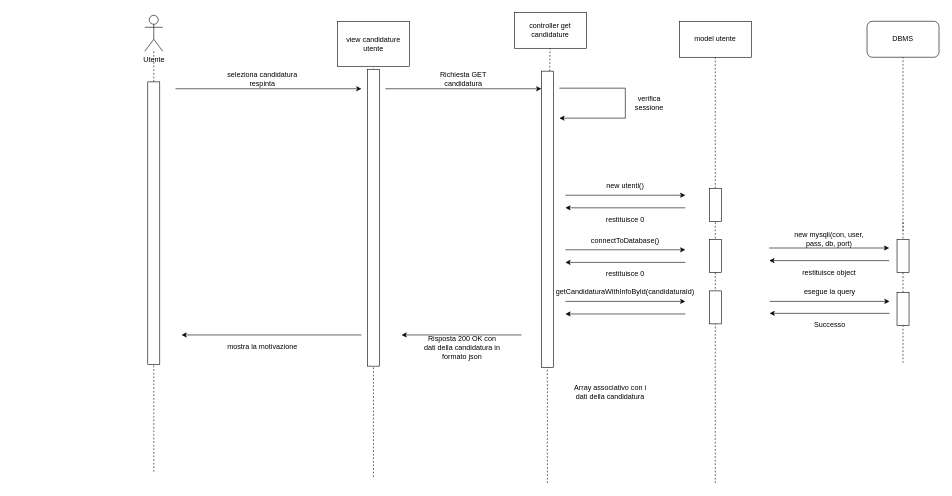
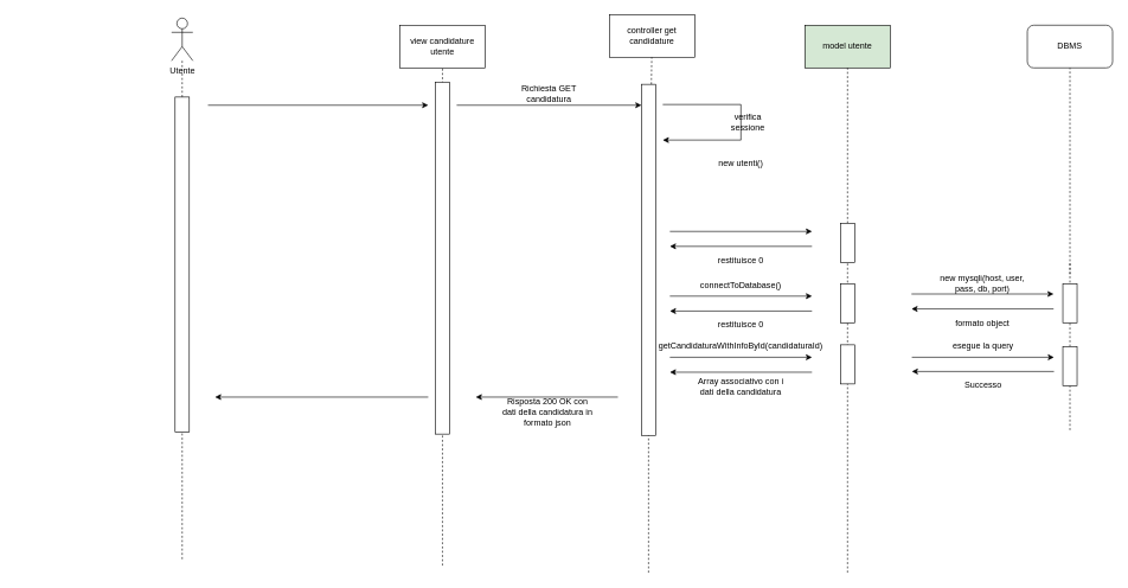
  <mxCell id="0" />
  <mxCell id="1" parent="0" />
  <mxCell id="2" value="Utente" style="shape=umlActor;verticalLabelPosition=bottom;verticalAlign=top;html=1;outlineConnect=0;" parent="1" vertex="1"><mxGeometry x="240.75" y="25" width="30" height="60" as="geometry" /></mxCell>
  <mxCell id="3" value="" style="endArrow=none;dashed=1;html=1;rounded=0;" parent="1" source="31" target="2" edge="1"><mxGeometry width="50" height="50" relative="1" as="geometry"><mxPoint x="255.75" y="786" as="sourcePoint" /><mxPoint x="270.75" y="366" as="targetPoint" /><Array as="points" /></mxGeometry></mxCell>
  <mxCell id="4" value="controller get candidature" style="rounded=0;whiteSpace=wrap;html=1;" parent="1" vertex="1"><mxGeometry x="857" y="20" width="120" height="60" as="geometry" /></mxCell>
  <mxCell id="5" value="" style="endArrow=none;dashed=1;html=1;rounded=0;" parent="1" source="40" target="4" edge="1"><mxGeometry width="50" height="50" relative="1" as="geometry"><mxPoint x="912" y="805" as="sourcePoint" /><mxPoint x="911.5" y="255" as="targetPoint" /></mxGeometry></mxCell>
- <mxCell id="6" value="model utente" style="rounded=0;whiteSpace=wrap;html=1;" parent="1" vertex="1"><mxGeometry x="1132" y="35" width="120" height="60" as="geometry" /></mxCell>
+ <mxCell id="6" value="model utente" style="rounded=0;whiteSpace=wrap;html=1;fillColor=#d5e8d4;" parent="1" vertex="1"><mxGeometry x="1132" y="35" width="120" height="60" as="geometry" /></mxCell>
  <mxCell id="7" value="" style="endArrow=none;dashed=1;html=1;rounded=0;entryX=0.5;entryY=1;entryDx=0;entryDy=0;" parent="1" source="15" target="6" edge="1"><mxGeometry width="50" height="50" relative="1" as="geometry"><mxPoint x="1191.5" y="495" as="sourcePoint" /><mxPoint x="1191.5" y="245" as="targetPoint" /></mxGeometry></mxCell>
  <mxCell id="8" value="" style="endArrow=classic;html=1;rounded=0;" parent="1" edge="1"><mxGeometry width="50" height="50" relative="1" as="geometry"><mxPoint x="642" y="147.5" as="sourcePoint" /><mxPoint x="902" y="147.5" as="targetPoint" /></mxGeometry></mxCell>
  <mxCell id="9" value="Richiesta GET candidatura" style="text;html=1;align=center;verticalAlign=middle;whiteSpace=wrap;rounded=0;" parent="1" vertex="1"><mxGeometry x="702" y="116.5" width="140" height="30" as="geometry" /></mxCell>
  <mxCell id="10" value="" style="endArrow=classic;html=1;rounded=0;" parent="1" edge="1"><mxGeometry width="50" height="50" relative="1" as="geometry"><mxPoint x="942" y="325" as="sourcePoint" /><mxPoint x="1142" y="325" as="targetPoint" /></mxGeometry></mxCell>
- <mxCell id="11" value="new utenti()" style="text;html=1;align=center;verticalAlign=middle;whiteSpace=wrap;rounded=0;" parent="1" vertex="1"><mxGeometry x="972" y="295" width="140" height="30" as="geometry" /></mxCell>
+ <mxCell id="11" value="new utenti()" style="text;html=1;align=center;verticalAlign=middle;whiteSpace=wrap;rounded=0;" parent="1" vertex="1"><mxGeometry x="972" y="215" width="140" height="30" as="geometry" /></mxCell>
  <mxCell id="12" value="" style="endArrow=classic;html=1;rounded=0;" parent="1" edge="1"><mxGeometry width="50" height="50" relative="1" as="geometry"><mxPoint x="1142" y="346" as="sourcePoint" /><mxPoint x="942" y="346" as="targetPoint" /></mxGeometry></mxCell>
  <mxCell id="13" value="restituisce 0" style="text;html=1;align=center;verticalAlign=middle;whiteSpace=wrap;rounded=0;" parent="1" vertex="1"><mxGeometry x="972" y="351" width="140" height="30" as="geometry" /></mxCell>
  <mxCell id="14" value="" style="endArrow=none;dashed=1;html=1;rounded=0;" parent="1" target="15" edge="1"><mxGeometry width="50" height="50" relative="1" as="geometry"><mxPoint x="1192" y="805" as="sourcePoint" /><mxPoint x="1191.5" y="245" as="targetPoint" /></mxGeometry></mxCell>
  <mxCell id="15" value="" style="rounded=0;whiteSpace=wrap;html=1;rotation=90;" parent="1" vertex="1"><mxGeometry x="1164.5" y="331" width="55" height="20" as="geometry" /></mxCell>
  <mxCell id="16" value="" style="endArrow=classic;html=1;rounded=0;" parent="1" edge="1"><mxGeometry width="50" height="50" relative="1" as="geometry"><mxPoint x="942" y="416" as="sourcePoint" /><mxPoint x="1142" y="416" as="targetPoint" /></mxGeometry></mxCell>
  <mxCell id="17" value="connectToDatabase()" style="text;html=1;align=center;verticalAlign=middle;whiteSpace=wrap;rounded=0;" parent="1" vertex="1"><mxGeometry x="972" y="386" width="140" height="30" as="geometry" /></mxCell>
  <mxCell id="18" value="" style="endArrow=classic;html=1;rounded=0;" parent="1" edge="1"><mxGeometry width="50" height="50" relative="1" as="geometry"><mxPoint x="1142" y="437" as="sourcePoint" /><mxPoint x="942" y="437" as="targetPoint" /></mxGeometry></mxCell>
  <mxCell id="19" value="restituisce 0" style="text;html=1;align=center;verticalAlign=middle;whiteSpace=wrap;rounded=0;" parent="1" vertex="1"><mxGeometry x="972" y="442" width="140" height="30" as="geometry" /></mxCell>
  <mxCell id="20" value="" style="rounded=0;whiteSpace=wrap;html=1;rotation=90;" parent="1" vertex="1"><mxGeometry x="1164.5" y="416" width="55" height="20" as="geometry" /></mxCell>
  <mxCell id="21" value="" style="endArrow=classic;html=1;rounded=0;" parent="1" edge="1"><mxGeometry width="50" height="50" relative="1" as="geometry"><mxPoint x="942" y="502" as="sourcePoint" /><mxPoint x="1142" y="502" as="targetPoint" /></mxGeometry></mxCell>
  <mxCell id="22" value="getCandidaturaWithInfoById(candidaturaId)" style="text;html=1;align=center;verticalAlign=middle;whiteSpace=wrap;rounded=0;" parent="1" vertex="1"><mxGeometry x="972" y="472" width="140" height="30" as="geometry" /></mxCell>
  <mxCell id="23" value="" style="endArrow=classic;html=1;rounded=0;" parent="1" edge="1"><mxGeometry width="50" height="50" relative="1" as="geometry"><mxPoint x="1142" y="523" as="sourcePoint" /><mxPoint x="942" y="523" as="targetPoint" /></mxGeometry></mxCell>
- <mxCell id="24" value="Array associativo con i dati della candidatura" style="text;html=1;align=center;verticalAlign=middle;whiteSpace=wrap;rounded=0;" parent="1" vertex="1"><mxGeometry x="947" y="638" width="140" height="30" as="geometry" /></mxCell>
+ <mxCell id="24" value="Array associativo con i dati della candidatura" style="text;html=1;align=center;verticalAlign=middle;whiteSpace=wrap;rounded=0;" parent="1" vertex="1"><mxGeometry x="972" y="528" width="140" height="30" as="geometry" /></mxCell>
  <mxCell id="25" value="" style="rounded=0;whiteSpace=wrap;html=1;rotation=90;" parent="1" vertex="1"><mxGeometry x="1164.5" y="502" width="55" height="20" as="geometry" /></mxCell>
- <mxCell id="26" value="view candidature utente" style="rounded=0;whiteSpace=wrap;html=1;" parent="1" vertex="1"><mxGeometry x="562" y="35" width="120" height="75" as="geometry" /></mxCell>
+ <mxCell id="26" value="view candidature utente" style="rounded=0;whiteSpace=wrap;html=1;" parent="1" vertex="1"><mxGeometry x="562" y="35" width="120" height="60" as="geometry" /></mxCell>
  <mxCell id="27" value="" style="endArrow=none;dashed=1;html=1;rounded=0;entryX=0.5;entryY=1;entryDx=0;entryDy=0;" parent="1" target="26" edge="1"><mxGeometry width="50" height="50" relative="1" as="geometry"><mxPoint x="622" y="795" as="sourcePoint" /><mxPoint x="621.5" y="255" as="targetPoint" /></mxGeometry></mxCell>
  <mxCell id="28" value="" style="endArrow=classic;html=1;rounded=0;" parent="1" edge="1"><mxGeometry width="50" height="50" relative="1" as="geometry"><mxPoint x="868.88" y="558" as="sourcePoint" /><mxPoint x="668.88" y="558" as="targetPoint" /></mxGeometry></mxCell>
  <mxCell id="29" value="Risposta 200 OK con dati della candidatura in formato json" style="text;html=1;align=center;verticalAlign=middle;whiteSpace=wrap;rounded=0;" parent="1" vertex="1"><mxGeometry x="705.13" y="564" width="130" height="30" as="geometry" /></mxCell>
  <mxCell id="30" value="" style="endArrow=none;dashed=1;html=1;rounded=0;" parent="1" target="31" edge="1"><mxGeometry width="50" height="50" relative="1" as="geometry"><mxPoint x="255.75" y="786" as="sourcePoint" /><mxPoint x="255.75" y="256" as="targetPoint" /><Array as="points"><mxPoint x="255.75" y="326" /></Array></mxGeometry></mxCell>
  <mxCell id="31" value="" style="rounded=0;whiteSpace=wrap;html=1;rotation=90;" parent="1" vertex="1"><mxGeometry x="20.13" y="361.63" width="471.25" height="20" as="geometry" /></mxCell>
  <mxCell id="32" value="" style="endArrow=classic;html=1;rounded=0;" parent="1" edge="1"><mxGeometry width="50" height="50" relative="1" as="geometry"><mxPoint x="292" y="147.5" as="sourcePoint" /><mxPoint x="602" y="147.5" as="targetPoint" /></mxGeometry></mxCell>
- <mxCell id="33" value="seleziona candidatura respinta" style="text;html=1;align=center;verticalAlign=middle;whiteSpace=wrap;rounded=0;" parent="1" vertex="1"><mxGeometry x="367" y="116.5" width="140" height="30" as="geometry" /></mxCell>
  <mxCell id="34" value="" style="endArrow=classic;html=1;rounded=0;" parent="1" edge="1"><mxGeometry width="50" height="50" relative="1" as="geometry"><mxPoint x="602" y="558" as="sourcePoint" /><mxPoint x="302" y="558" as="targetPoint" /></mxGeometry></mxCell>
- <mxCell id="35" value="mostra la motivazione" style="text;html=1;align=center;verticalAlign=middle;whiteSpace=wrap;rounded=0;" parent="1" vertex="1"><mxGeometry x="372" y="563" width="130" height="30" as="geometry" /></mxCell>
  <mxCell id="36" value="" style="rounded=0;whiteSpace=wrap;html=1;rotation=90;" parent="1" vertex="1"><mxGeometry x="374.5" y="352.5" width="495" height="20" as="geometry" /></mxCell>
  <mxCell id="37" value="" style="endArrow=classic;html=1;rounded=0;" parent="1" edge="1"><mxGeometry width="50" height="50" relative="1" as="geometry"><mxPoint x="932" y="146.5" as="sourcePoint" /><mxPoint x="932" y="196.5" as="targetPoint" /><Array as="points"><mxPoint x="1042" y="146.5" /><mxPoint x="1042" y="166.5" /><mxPoint x="1042" y="196.5" /></Array></mxGeometry></mxCell>
- <mxCell id="38" value="verifica sessione" style="text;html=1;align=center;verticalAlign=middle;whiteSpace=wrap;rounded=0;" parent="1" vertex="1"><mxGeometry x="1042" y="156.5" width="80" height="30" as="geometry" /></mxCell>
+ <mxCell id="38" value="verifica sessione" style="text;html=1;align=center;verticalAlign=middle;whiteSpace=wrap;rounded=0;" parent="1" vertex="1"><mxGeometry x="1012" y="156.5" width="80" height="30" as="geometry" /></mxCell>
  <mxCell id="39" value="" style="endArrow=none;dashed=1;html=1;rounded=0;" parent="1" target="40" edge="1"><mxGeometry width="50" height="50" relative="1" as="geometry"><mxPoint x="912" y="805" as="sourcePoint" /><mxPoint x="912" y="95" as="targetPoint" /></mxGeometry></mxCell>
  <mxCell id="40" value="" style="rounded=0;whiteSpace=wrap;html=1;rotation=90;" parent="1" vertex="1"><mxGeometry x="665.13" y="355" width="493.75" height="20" as="geometry" /></mxCell>
  <mxCell id="41" value="DBMS" style="whiteSpace=wrap;html=1;rounded=1;" vertex="1" parent="1"><mxGeometry x="1445" y="35" width="120" height="60" as="geometry" /></mxCell>
  <mxCell id="42" value="" style="endArrow=none;dashed=1;html=1;rounded=0;entryX=0.5;entryY=1;entryDx=0;entryDy=0;" edge="1" parent="1" target="41"><mxGeometry width="50" height="50" relative="1" as="geometry"><mxPoint x="1505" y="385" as="sourcePoint" /><mxPoint x="1504.5" y="245" as="targetPoint" /></mxGeometry></mxCell>
  <mxCell id="43" value="" style="endArrow=none;dashed=1;html=1;rounded=0;" edge="1" parent="1" source="50"><mxGeometry width="50" height="50" relative="1" as="geometry"><mxPoint x="1505" y="805" as="sourcePoint" /><mxPoint x="1505" y="368.5" as="targetPoint" /></mxGeometry></mxCell>
  <mxCell id="44" value="" style="rounded=0;whiteSpace=wrap;html=1;rotation=90;" vertex="1" parent="1"><mxGeometry x="1477.5" y="416" width="55" height="20" as="geometry" /></mxCell>
  <mxCell id="45" value="" style="endArrow=classic;html=1;rounded=0;" edge="1" parent="1"><mxGeometry width="50" height="50" relative="1" as="geometry"><mxPoint x="1282" y="413" as="sourcePoint" /><mxPoint x="1482" y="413" as="targetPoint" /></mxGeometry></mxCell>
- <mxCell id="46" value="new mysqli(con, user, pass, db, port)" style="text;html=1;align=center;verticalAlign=middle;whiteSpace=wrap;rounded=0;" vertex="1" parent="1"><mxGeometry x="1312" y="383" width="140" height="30" as="geometry" /></mxCell>
+ <mxCell id="46" value="new mysqli(host, user, pass, db, port)" style="text;html=1;align=center;verticalAlign=middle;whiteSpace=wrap;rounded=0;" vertex="1" parent="1"><mxGeometry x="1312" y="383" width="140" height="30" as="geometry" /></mxCell>
  <mxCell id="47" value="" style="endArrow=classic;html=1;rounded=0;" edge="1" parent="1"><mxGeometry width="50" height="50" relative="1" as="geometry"><mxPoint x="1482" y="434" as="sourcePoint" /><mxPoint x="1282" y="434" as="targetPoint" /></mxGeometry></mxCell>
- <mxCell id="48" value="restituisce object" style="text;html=1;align=center;verticalAlign=middle;whiteSpace=wrap;rounded=0;" vertex="1" parent="1"><mxGeometry x="1312" y="439" width="140" height="30" as="geometry" /></mxCell>
+ <mxCell id="48" value="formato object" style="text;html=1;align=center;verticalAlign=middle;whiteSpace=wrap;rounded=0;" vertex="1" parent="1"><mxGeometry x="1312" y="439" width="140" height="30" as="geometry" /></mxCell>
  <mxCell id="49" value="" style="endArrow=none;dashed=1;html=1;rounded=0;" edge="1" parent="1" target="50"><mxGeometry width="50" height="50" relative="1" as="geometry"><mxPoint x="1505" y="604.5" as="sourcePoint" /><mxPoint x="1505" y="-12" as="targetPoint" /></mxGeometry></mxCell>
  <mxCell id="50" value="" style="rounded=0;whiteSpace=wrap;html=1;rotation=90;" vertex="1" parent="1"><mxGeometry x="1477.5" y="504.5" width="55" height="20" as="geometry" /></mxCell>
  <mxCell id="51" value="" style="endArrow=classic;html=1;rounded=0;" edge="1" parent="1"><mxGeometry width="50" height="50" relative="1" as="geometry"><mxPoint x="1282.5" y="502" as="sourcePoint" /><mxPoint x="1482.5" y="502" as="targetPoint" /></mxGeometry></mxCell>
  <mxCell id="52" value="esegue la query" style="text;html=1;align=center;verticalAlign=middle;whiteSpace=wrap;rounded=0;" vertex="1" parent="1"><mxGeometry x="1312.5" y="472" width="140" height="30" as="geometry" /></mxCell>
  <mxCell id="53" value="" style="endArrow=classic;html=1;rounded=0;" edge="1" parent="1"><mxGeometry width="50" height="50" relative="1" as="geometry"><mxPoint x="1482.5" y="522" as="sourcePoint" /><mxPoint x="1282.5" y="522" as="targetPoint" /></mxGeometry></mxCell>
  <mxCell id="54" value="Successo" style="text;html=1;align=center;verticalAlign=middle;whiteSpace=wrap;rounded=0;" vertex="1" parent="1"><mxGeometry x="1312.5" y="527" width="140" height="30" as="geometry" /></mxCell>
